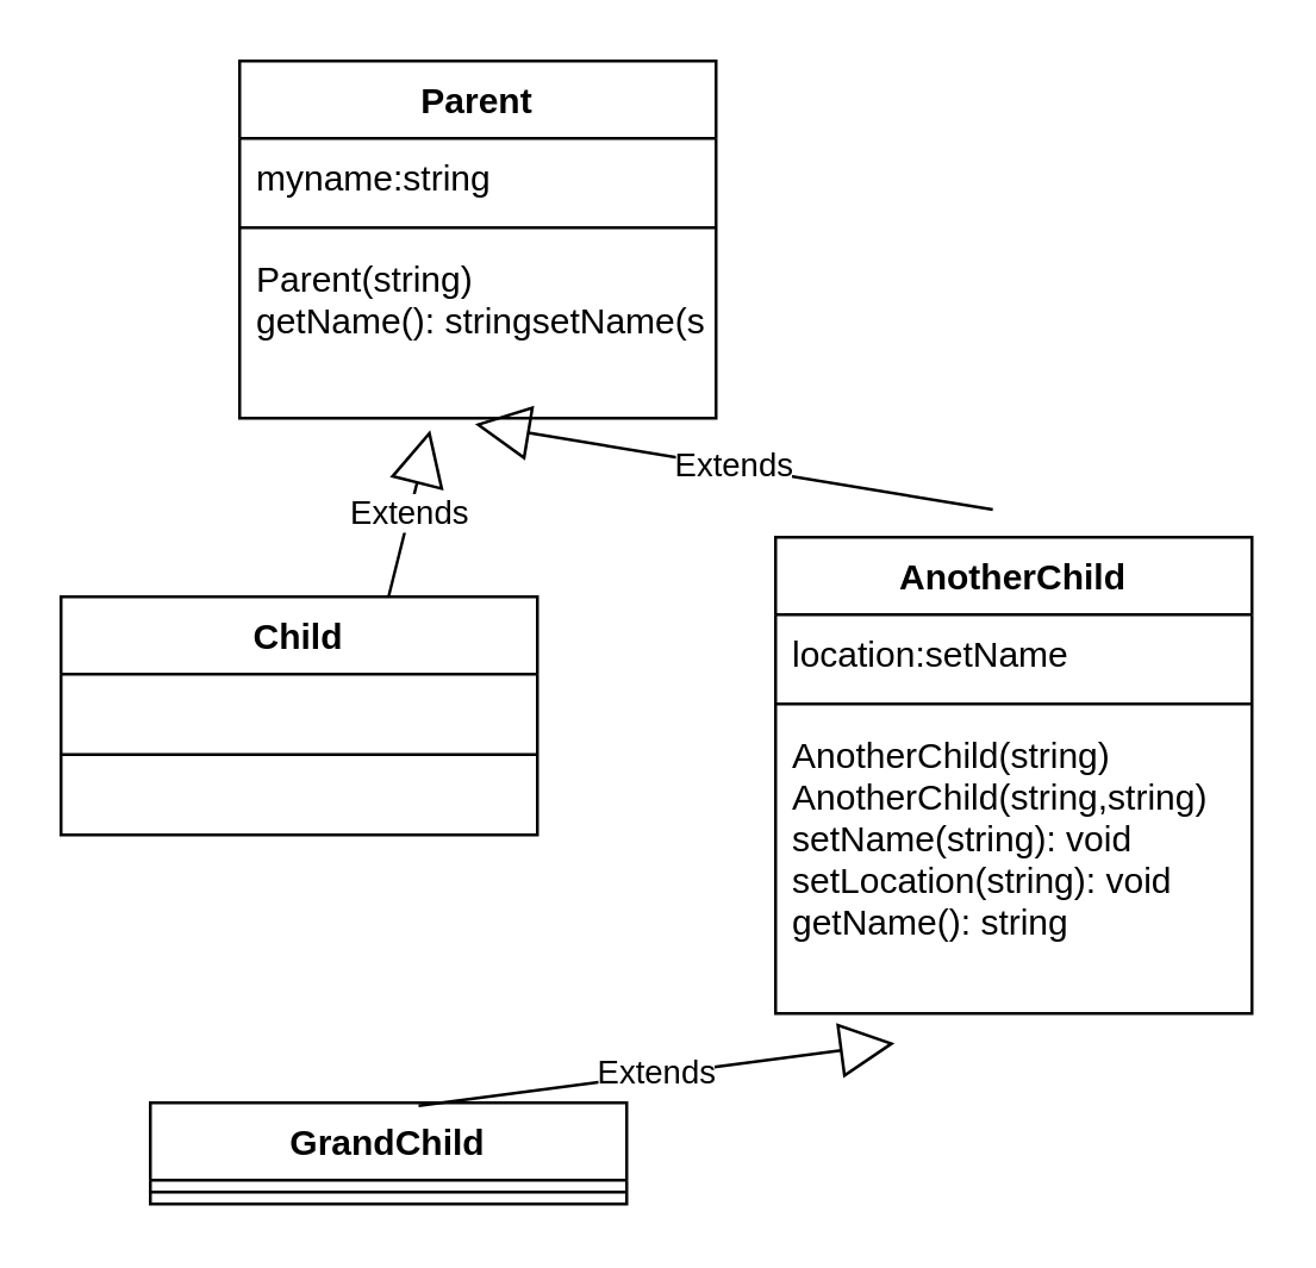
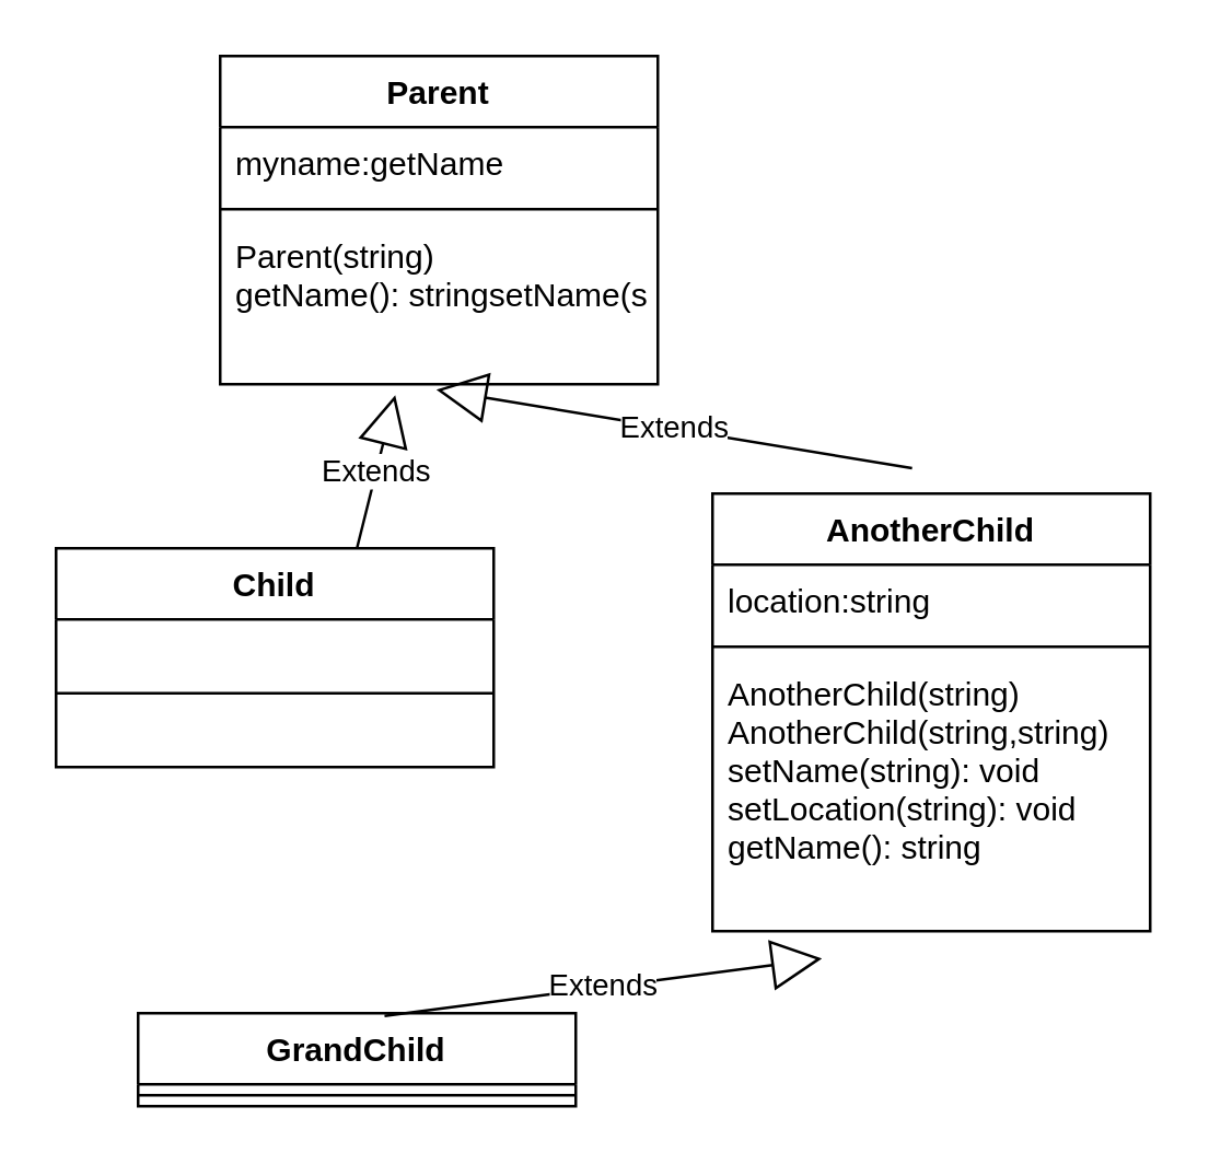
  <mxCell id="0" />
  <mxCell id="1" parent="0" />
  <mxCell id="2" value="Parent" style="swimlane;fontStyle=1;align=center;verticalAlign=top;childLayout=stackLayout;horizontal=1;startSize=26;horizontalStack=0;resizeParent=1;resizeParentMax=0;resizeLast=0;collapsible=1;marginBottom=0;" vertex="1" parent="1"><mxGeometry x="80" y="20" width="160" height="120" as="geometry" /></mxCell>
- <mxCell id="3" value="myname:string" style="text;strokeColor=none;fillColor=none;align=left;verticalAlign=top;spacingLeft=4;spacingRight=4;overflow=hidden;rotatable=0;points=[[0,0.5],[1,0.5]];portConstraint=eastwest;" vertex="1" parent="2"><mxGeometry y="26" width="160" height="26" as="geometry" /></mxCell>
+ <mxCell id="3" value="myname:getName" style="text;strokeColor=none;fillColor=none;align=left;verticalAlign=top;spacingLeft=4;spacingRight=4;overflow=hidden;rotatable=0;points=[[0,0.5],[1,0.5]];portConstraint=eastwest;" vertex="1" parent="2"><mxGeometry y="26" width="160" height="26" as="geometry" /></mxCell>
  <mxCell id="4" value="" style="line;strokeWidth=1;fillColor=none;align=left;verticalAlign=middle;spacingTop=-1;spacingLeft=3;spacingRight=3;rotatable=0;labelPosition=right;points=[];portConstraint=eastwest;" vertex="1" parent="2"><mxGeometry y="52" width="160" height="8" as="geometry" /></mxCell>
  <mxCell id="5" value="Parent(string)&#10;getName(): stringsetName(string): void&#10;" style="text;strokeColor=none;fillColor=none;align=left;verticalAlign=top;spacingLeft=4;spacingRight=4;overflow=hidden;rotatable=0;points=[[0,0.5],[1,0.5]];portConstraint=eastwest;" vertex="1" parent="2"><mxGeometry y="60" width="160" height="60" as="geometry" /></mxCell>
  <mxCell id="6" value="Child" style="swimlane;fontStyle=1;align=center;verticalAlign=top;childLayout=stackLayout;horizontal=1;startSize=26;horizontalStack=0;resizeParent=1;resizeParentMax=0;resizeLast=0;collapsible=1;marginBottom=0;" vertex="1" parent="1"><mxGeometry x="20" y="200" width="160" height="80" as="geometry" /></mxCell>
  <mxCell id="7" value="" style="line;strokeWidth=1;fillColor=none;align=left;verticalAlign=middle;spacingTop=-1;spacingLeft=3;spacingRight=3;rotatable=0;labelPosition=right;points=[];portConstraint=eastwest;" vertex="1" parent="6"><mxGeometry y="26" width="160" height="54" as="geometry" /></mxCell>
  <mxCell id="8" value="AnotherChild" style="swimlane;fontStyle=1;align=center;verticalAlign=top;childLayout=stackLayout;horizontal=1;startSize=26;horizontalStack=0;resizeParent=1;resizeParentMax=0;resizeLast=0;collapsible=1;marginBottom=0;" vertex="1" parent="1"><mxGeometry x="260" y="180" width="160" height="160" as="geometry" /></mxCell>
- <mxCell id="9" value="location:setName" style="text;strokeColor=none;fillColor=none;align=left;verticalAlign=top;spacingLeft=4;spacingRight=4;overflow=hidden;rotatable=0;points=[[0,0.5],[1,0.5]];portConstraint=eastwest;" vertex="1" parent="8"><mxGeometry y="26" width="160" height="26" as="geometry" /></mxCell>
+ <mxCell id="9" value="location:string" style="text;strokeColor=none;fillColor=none;align=left;verticalAlign=top;spacingLeft=4;spacingRight=4;overflow=hidden;rotatable=0;points=[[0,0.5],[1,0.5]];portConstraint=eastwest;" vertex="1" parent="8"><mxGeometry y="26" width="160" height="26" as="geometry" /></mxCell>
  <mxCell id="10" value="" style="line;strokeWidth=1;fillColor=none;align=left;verticalAlign=middle;spacingTop=-1;spacingLeft=3;spacingRight=3;rotatable=0;labelPosition=right;points=[];portConstraint=eastwest;" vertex="1" parent="8"><mxGeometry y="52" width="160" height="8" as="geometry" /></mxCell>
  <mxCell id="11" value="AnotherChild(string)&#10;AnotherChild(string,string)&#10;setName(string): void&#10;setLocation(string): void&#10;getName(): string&#10;" style="text;strokeColor=none;fillColor=none;align=left;verticalAlign=top;spacingLeft=4;spacingRight=4;overflow=hidden;rotatable=0;points=[[0,0.5],[1,0.5]];portConstraint=eastwest;" vertex="1" parent="8"><mxGeometry y="60" width="160" height="100" as="geometry" /></mxCell>
  <mxCell id="12" value="Extends" style="endArrow=block;endSize=16;endFill=0;html=1;rounded=0;entryX=0.4;entryY=1.067;entryDx=0;entryDy=0;entryPerimeter=0;" edge="1" parent="1" target="5"><mxGeometry width="160" relative="1" as="geometry"><mxPoint x="130" y="200" as="sourcePoint" /><mxPoint x="290" y="200" as="targetPoint" /></mxGeometry></mxCell>
  <mxCell id="13" value="Extends" style="endArrow=block;endSize=16;endFill=0;html=1;rounded=0;entryX=0.494;entryY=1.033;entryDx=0;entryDy=0;entryPerimeter=0;exitX=0.456;exitY=-0.058;exitDx=0;exitDy=0;exitPerimeter=0;" edge="1" parent="1" source="8" target="5"><mxGeometry width="160" relative="1" as="geometry"><mxPoint x="140" y="210" as="sourcePoint" /><mxPoint x="194" y="164.02" as="targetPoint" /></mxGeometry></mxCell>
  <mxCell id="14" value="GrandChild" style="swimlane;fontStyle=1;align=center;verticalAlign=top;childLayout=stackLayout;horizontal=1;startSize=26;horizontalStack=0;resizeParent=1;resizeParentMax=0;resizeLast=0;collapsible=1;marginBottom=0;" vertex="1" parent="1"><mxGeometry x="50" y="370" width="160" height="34" as="geometry" /></mxCell>
  <mxCell id="15" value="" style="line;strokeWidth=1;fillColor=none;align=left;verticalAlign=middle;spacingTop=-1;spacingLeft=3;spacingRight=3;rotatable=0;labelPosition=right;points=[];portConstraint=eastwest;" vertex="1" parent="14"><mxGeometry y="26" width="160" height="8" as="geometry" /></mxCell>
  <mxCell id="16" value="Extends" style="endArrow=block;endSize=16;endFill=0;html=1;rounded=0;exitX=0.563;exitY=0.029;exitDx=0;exitDy=0;exitPerimeter=0;" edge="1" parent="1" source="14"><mxGeometry width="160" relative="1" as="geometry"><mxPoint x="140" y="350" as="sourcePoint" /><mxPoint x="300" y="350" as="targetPoint" /></mxGeometry></mxCell>
